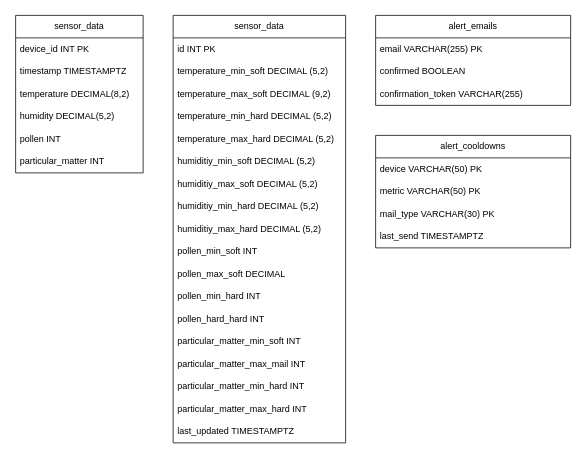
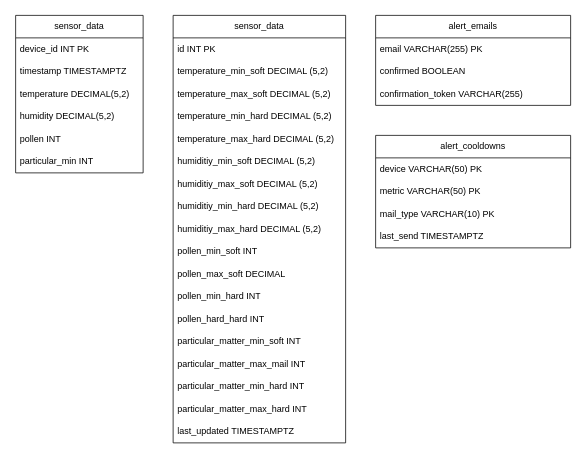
  <mxCell id="0" />
  <mxCell id="1" parent="0" />
  <mxCell id="2" value="sensor_data" style="swimlane;fontStyle=0;childLayout=stackLayout;horizontal=1;startSize=30;horizontalStack=0;resizeParent=1;resizeParentMax=0;resizeLast=0;collapsible=1;marginBottom=0;whiteSpace=wrap;html=1;" parent="1" vertex="1"><mxGeometry x="20" y="20" width="170" height="210" as="geometry" /></mxCell>
  <mxCell id="3" value="device_id INT PK" style="text;strokeColor=none;fillColor=none;align=left;verticalAlign=middle;spacingLeft=4;spacingRight=4;overflow=hidden;points=[[0,0.5],[1,0.5]];portConstraint=eastwest;rotatable=0;whiteSpace=wrap;html=1;" parent="2" vertex="1"><mxGeometry y="30" width="170" height="30" as="geometry" /></mxCell>
  <mxCell id="4" value="timestamp TIMESTAMPTZ" style="text;strokeColor=none;fillColor=none;align=left;verticalAlign=middle;spacingLeft=4;spacingRight=4;overflow=hidden;points=[[0,0.5],[1,0.5]];portConstraint=eastwest;rotatable=0;whiteSpace=wrap;html=1;" parent="2" vertex="1"><mxGeometry y="60" width="170" height="30" as="geometry" /></mxCell>
- <mxCell id="5" value="temperature DECIMAL(8,2)" style="text;strokeColor=none;fillColor=none;align=left;verticalAlign=middle;spacingLeft=4;spacingRight=4;overflow=hidden;points=[[0,0.5],[1,0.5]];portConstraint=eastwest;rotatable=0;whiteSpace=wrap;html=1;" parent="2" vertex="1"><mxGeometry y="90" width="170" height="30" as="geometry" /></mxCell>
+ <mxCell id="5" value="temperature DECIMAL(5,2)" style="text;strokeColor=none;fillColor=none;align=left;verticalAlign=middle;spacingLeft=4;spacingRight=4;overflow=hidden;points=[[0,0.5],[1,0.5]];portConstraint=eastwest;rotatable=0;whiteSpace=wrap;html=1;" parent="2" vertex="1"><mxGeometry y="90" width="170" height="30" as="geometry" /></mxCell>
  <mxCell id="6" value="humidity DECIMAL(5,2)" style="text;strokeColor=none;fillColor=none;align=left;verticalAlign=middle;spacingLeft=4;spacingRight=4;overflow=hidden;points=[[0,0.5],[1,0.5]];portConstraint=eastwest;rotatable=0;whiteSpace=wrap;html=1;" parent="2" vertex="1"><mxGeometry y="120" width="170" height="30" as="geometry" /></mxCell>
  <mxCell id="7" value="pollen INT" style="text;strokeColor=none;fillColor=none;align=left;verticalAlign=middle;spacingLeft=4;spacingRight=4;overflow=hidden;points=[[0,0.5],[1,0.5]];portConstraint=eastwest;rotatable=0;whiteSpace=wrap;html=1;" parent="2" vertex="1"><mxGeometry y="150" width="170" height="30" as="geometry" /></mxCell>
- <mxCell id="8" value="particular_matter INT" style="text;strokeColor=none;fillColor=none;align=left;verticalAlign=middle;spacingLeft=4;spacingRight=4;overflow=hidden;points=[[0,0.5],[1,0.5]];portConstraint=eastwest;rotatable=0;whiteSpace=wrap;html=1;" parent="2" vertex="1"><mxGeometry y="180" width="170" height="30" as="geometry" /></mxCell>
+ <mxCell id="8" value="particular_min INT" style="text;strokeColor=none;fillColor=none;align=left;verticalAlign=middle;spacingLeft=4;spacingRight=4;overflow=hidden;points=[[0,0.5],[1,0.5]];portConstraint=eastwest;rotatable=0;whiteSpace=wrap;html=1;" parent="2" vertex="1"><mxGeometry y="180" width="170" height="30" as="geometry" /></mxCell>
  <mxCell id="9" value="sensor_data" style="swimlane;fontStyle=0;childLayout=stackLayout;horizontal=1;startSize=30;horizontalStack=0;resizeParent=1;resizeParentMax=0;resizeLast=0;collapsible=1;marginBottom=0;whiteSpace=wrap;html=1;" parent="1" vertex="1"><mxGeometry x="230" y="20" width="230" height="570" as="geometry" /></mxCell>
  <mxCell id="10" value="id INT PK" style="text;strokeColor=none;fillColor=none;align=left;verticalAlign=middle;spacingLeft=4;spacingRight=4;overflow=hidden;points=[[0,0.5],[1,0.5]];portConstraint=eastwest;rotatable=0;whiteSpace=wrap;html=1;" parent="9" vertex="1"><mxGeometry y="30" width="230" height="30" as="geometry" /></mxCell>
  <mxCell id="11" value="temperature_min_soft DECIMAL (5,2)" style="text;strokeColor=none;fillColor=none;align=left;verticalAlign=middle;spacingLeft=4;spacingRight=4;overflow=hidden;points=[[0,0.5],[1,0.5]];portConstraint=eastwest;rotatable=0;whiteSpace=wrap;html=1;" parent="9" vertex="1"><mxGeometry y="60" width="230" height="30" as="geometry" /></mxCell>
- <mxCell id="12" value="temperature_max_soft DECIMAL (9,2)" style="text;strokeColor=none;fillColor=none;align=left;verticalAlign=middle;spacingLeft=4;spacingRight=4;overflow=hidden;points=[[0,0.5],[1,0.5]];portConstraint=eastwest;rotatable=0;whiteSpace=wrap;html=1;" parent="9" vertex="1"><mxGeometry y="90" width="230" height="30" as="geometry" /></mxCell>
+ <mxCell id="12" value="temperature_max_soft DECIMAL (5,2)" style="text;strokeColor=none;fillColor=none;align=left;verticalAlign=middle;spacingLeft=4;spacingRight=4;overflow=hidden;points=[[0,0.5],[1,0.5]];portConstraint=eastwest;rotatable=0;whiteSpace=wrap;html=1;" parent="9" vertex="1"><mxGeometry y="90" width="230" height="30" as="geometry" /></mxCell>
  <mxCell id="13" value="temperature_min_hard DECIMAL (5,2)" style="text;strokeColor=none;fillColor=none;align=left;verticalAlign=middle;spacingLeft=4;spacingRight=4;overflow=hidden;points=[[0,0.5],[1,0.5]];portConstraint=eastwest;rotatable=0;whiteSpace=wrap;html=1;" parent="9" vertex="1"><mxGeometry y="120" width="230" height="30" as="geometry" /></mxCell>
  <mxCell id="14" value="temperature_max_hard DECIMAL (5,2)" style="text;strokeColor=none;fillColor=none;align=left;verticalAlign=middle;spacingLeft=4;spacingRight=4;overflow=hidden;points=[[0,0.5],[1,0.5]];portConstraint=eastwest;rotatable=0;whiteSpace=wrap;html=1;" parent="9" vertex="1"><mxGeometry y="150" width="230" height="30" as="geometry" /></mxCell>
  <mxCell id="15" value="humiditiy_min_soft DECIMAL (5,2)" style="text;strokeColor=none;fillColor=none;align=left;verticalAlign=middle;spacingLeft=4;spacingRight=4;overflow=hidden;points=[[0,0.5],[1,0.5]];portConstraint=eastwest;rotatable=0;whiteSpace=wrap;html=1;" parent="9" vertex="1"><mxGeometry y="180" width="230" height="30" as="geometry" /></mxCell>
  <mxCell id="16" value="humiditiy_max_soft DECIMAL (5,2)" style="text;strokeColor=none;fillColor=none;align=left;verticalAlign=middle;spacingLeft=4;spacingRight=4;overflow=hidden;points=[[0,0.5],[1,0.5]];portConstraint=eastwest;rotatable=0;whiteSpace=wrap;html=1;" parent="9" vertex="1"><mxGeometry y="210" width="230" height="30" as="geometry" /></mxCell>
  <mxCell id="17" value="humiditiy_min_hard DECIMAL (5,2)" style="text;strokeColor=none;fillColor=none;align=left;verticalAlign=middle;spacingLeft=4;spacingRight=4;overflow=hidden;points=[[0,0.5],[1,0.5]];portConstraint=eastwest;rotatable=0;whiteSpace=wrap;html=1;" parent="9" vertex="1"><mxGeometry y="240" width="230" height="30" as="geometry" /></mxCell>
  <mxCell id="18" value="humiditiy_max_hard DECIMAL (5,2)" style="text;strokeColor=none;fillColor=none;align=left;verticalAlign=middle;spacingLeft=4;spacingRight=4;overflow=hidden;points=[[0,0.5],[1,0.5]];portConstraint=eastwest;rotatable=0;whiteSpace=wrap;html=1;" parent="9" vertex="1"><mxGeometry y="270" width="230" height="30" as="geometry" /></mxCell>
  <mxCell id="19" value="pollen_min_soft INT" style="text;strokeColor=none;fillColor=none;align=left;verticalAlign=middle;spacingLeft=4;spacingRight=4;overflow=hidden;points=[[0,0.5],[1,0.5]];portConstraint=eastwest;rotatable=0;whiteSpace=wrap;html=1;" parent="9" vertex="1"><mxGeometry y="300" width="230" height="30" as="geometry" /></mxCell>
  <mxCell id="20" value="pollen_max_soft DECIMAL" style="text;strokeColor=none;fillColor=none;align=left;verticalAlign=middle;spacingLeft=4;spacingRight=4;overflow=hidden;points=[[0,0.5],[1,0.5]];portConstraint=eastwest;rotatable=0;whiteSpace=wrap;html=1;" parent="9" vertex="1"><mxGeometry y="330" width="230" height="30" as="geometry" /></mxCell>
  <mxCell id="21" value="pollen_min_hard INT" style="text;strokeColor=none;fillColor=none;align=left;verticalAlign=middle;spacingLeft=4;spacingRight=4;overflow=hidden;points=[[0,0.5],[1,0.5]];portConstraint=eastwest;rotatable=0;whiteSpace=wrap;html=1;" parent="9" vertex="1"><mxGeometry y="360" width="230" height="30" as="geometry" /></mxCell>
  <mxCell id="22" value="pollen_hard_hard INT" style="text;strokeColor=none;fillColor=none;align=left;verticalAlign=middle;spacingLeft=4;spacingRight=4;overflow=hidden;points=[[0,0.5],[1,0.5]];portConstraint=eastwest;rotatable=0;whiteSpace=wrap;html=1;" parent="9" vertex="1"><mxGeometry y="390" width="230" height="30" as="geometry" /></mxCell>
  <mxCell id="23" value="particular_matter_min_soft INT" style="text;strokeColor=none;fillColor=none;align=left;verticalAlign=middle;spacingLeft=4;spacingRight=4;overflow=hidden;points=[[0,0.5],[1,0.5]];portConstraint=eastwest;rotatable=0;whiteSpace=wrap;html=1;" parent="9" vertex="1"><mxGeometry y="420" width="230" height="30" as="geometry" /></mxCell>
  <mxCell id="24" value="particular_matter_max_mail INT" style="text;strokeColor=none;fillColor=none;align=left;verticalAlign=middle;spacingLeft=4;spacingRight=4;overflow=hidden;points=[[0,0.5],[1,0.5]];portConstraint=eastwest;rotatable=0;whiteSpace=wrap;html=1;" parent="9" vertex="1"><mxGeometry y="450" width="230" height="30" as="geometry" /></mxCell>
  <mxCell id="25" value="particular_matter_min_hard INT" style="text;strokeColor=none;fillColor=none;align=left;verticalAlign=middle;spacingLeft=4;spacingRight=4;overflow=hidden;points=[[0,0.5],[1,0.5]];portConstraint=eastwest;rotatable=0;whiteSpace=wrap;html=1;" parent="9" vertex="1"><mxGeometry y="480" width="230" height="30" as="geometry" /></mxCell>
  <mxCell id="26" value="particular_matter_max_hard INT" style="text;strokeColor=none;fillColor=none;align=left;verticalAlign=middle;spacingLeft=4;spacingRight=4;overflow=hidden;points=[[0,0.5],[1,0.5]];portConstraint=eastwest;rotatable=0;whiteSpace=wrap;html=1;" parent="9" vertex="1"><mxGeometry y="510" width="230" height="30" as="geometry" /></mxCell>
  <mxCell id="27" value="last_updated TIMESTAMPTZ" style="text;strokeColor=none;fillColor=none;align=left;verticalAlign=middle;spacingLeft=4;spacingRight=4;overflow=hidden;points=[[0,0.5],[1,0.5]];portConstraint=eastwest;rotatable=0;whiteSpace=wrap;html=1;" parent="9" vertex="1"><mxGeometry y="540" width="230" height="30" as="geometry" /></mxCell>
  <mxCell id="28" value="alert_emails" style="swimlane;fontStyle=0;childLayout=stackLayout;horizontal=1;startSize=30;horizontalStack=0;resizeParent=1;resizeParentMax=0;resizeLast=0;collapsible=1;marginBottom=0;whiteSpace=wrap;html=1;" vertex="1" parent="1"><mxGeometry x="500" y="20" width="260" height="120" as="geometry" /></mxCell>
  <mxCell id="29" value="email VARCHAR(255) PK" style="text;strokeColor=none;fillColor=none;align=left;verticalAlign=middle;spacingLeft=4;spacingRight=4;overflow=hidden;points=[[0,0.5],[1,0.5]];portConstraint=eastwest;rotatable=0;whiteSpace=wrap;html=1;" vertex="1" parent="28"><mxGeometry y="30" width="260" height="30" as="geometry" /></mxCell>
  <mxCell id="30" value="confirmed BOOLEAN" style="text;strokeColor=none;fillColor=none;align=left;verticalAlign=middle;spacingLeft=4;spacingRight=4;overflow=hidden;points=[[0,0.5],[1,0.5]];portConstraint=eastwest;rotatable=0;whiteSpace=wrap;html=1;" vertex="1" parent="28"><mxGeometry y="60" width="260" height="30" as="geometry" /></mxCell>
  <mxCell id="31" value="confirmation_token VARCHAR(255)" style="text;strokeColor=none;fillColor=none;align=left;verticalAlign=middle;spacingLeft=4;spacingRight=4;overflow=hidden;points=[[0,0.5],[1,0.5]];portConstraint=eastwest;rotatable=0;whiteSpace=wrap;html=1;" vertex="1" parent="28"><mxGeometry y="90" width="260" height="30" as="geometry" /></mxCell>
  <mxCell id="32" value="alert_cooldowns" style="swimlane;fontStyle=0;childLayout=stackLayout;horizontal=1;startSize=30;horizontalStack=0;resizeParent=1;resizeParentMax=0;resizeLast=0;collapsible=1;marginBottom=0;whiteSpace=wrap;html=1;" vertex="1" parent="1"><mxGeometry x="500" y="180" width="260" height="150" as="geometry" /></mxCell>
  <mxCell id="33" value="device VARCHAR(50) PK" style="text;strokeColor=none;fillColor=none;align=left;verticalAlign=middle;spacingLeft=4;spacingRight=4;overflow=hidden;points=[[0,0.5],[1,0.5]];portConstraint=eastwest;rotatable=0;whiteSpace=wrap;html=1;" vertex="1" parent="32"><mxGeometry y="30" width="260" height="30" as="geometry" /></mxCell>
  <mxCell id="34" value="metric VARCHAR(50) PK" style="text;strokeColor=none;fillColor=none;align=left;verticalAlign=middle;spacingLeft=4;spacingRight=4;overflow=hidden;points=[[0,0.5],[1,0.5]];portConstraint=eastwest;rotatable=0;whiteSpace=wrap;html=1;" vertex="1" parent="32"><mxGeometry y="60" width="260" height="30" as="geometry" /></mxCell>
- <mxCell id="35" value="mail_type VARCHAR(30) PK" style="text;strokeColor=none;fillColor=none;align=left;verticalAlign=middle;spacingLeft=4;spacingRight=4;overflow=hidden;points=[[0,0.5],[1,0.5]];portConstraint=eastwest;rotatable=0;whiteSpace=wrap;html=1;" vertex="1" parent="32"><mxGeometry y="90" width="260" height="30" as="geometry" /></mxCell>
+ <mxCell id="35" value="mail_type VARCHAR(10) PK" style="text;strokeColor=none;fillColor=none;align=left;verticalAlign=middle;spacingLeft=4;spacingRight=4;overflow=hidden;points=[[0,0.5],[1,0.5]];portConstraint=eastwest;rotatable=0;whiteSpace=wrap;html=1;" vertex="1" parent="32"><mxGeometry y="90" width="260" height="30" as="geometry" /></mxCell>
  <mxCell id="36" value="last_send TIMESTAMPTZ" style="text;strokeColor=none;fillColor=none;align=left;verticalAlign=middle;spacingLeft=4;spacingRight=4;overflow=hidden;points=[[0,0.5],[1,0.5]];portConstraint=eastwest;rotatable=0;whiteSpace=wrap;html=1;" vertex="1" parent="32"><mxGeometry y="120" width="260" height="30" as="geometry" /></mxCell>
